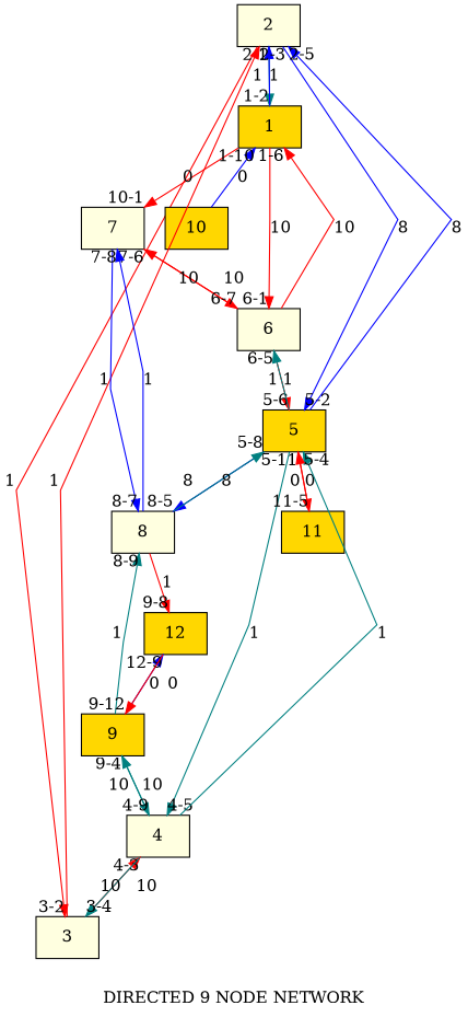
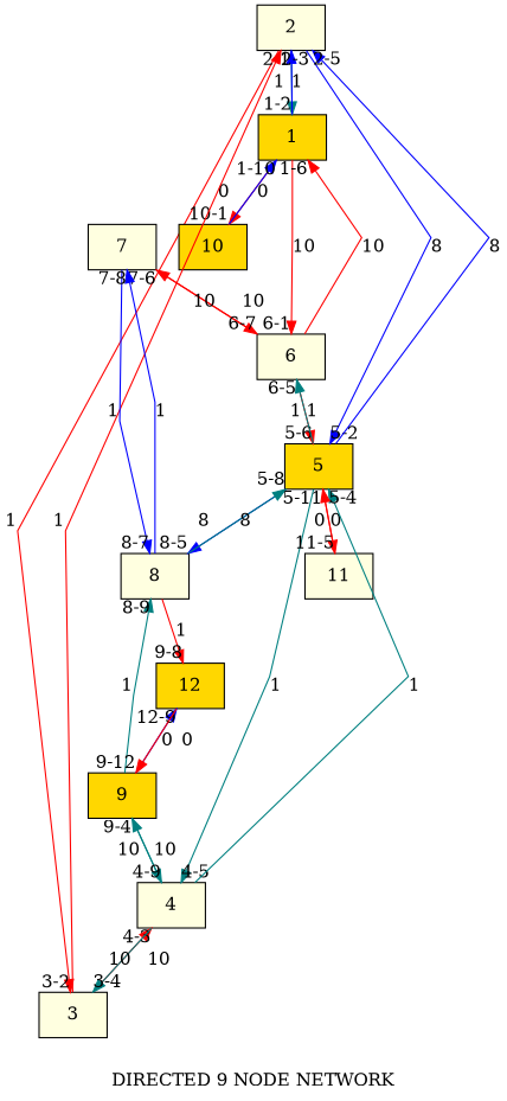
  digraph {
    label="DIRECTED 9 NODE NETWORK"
    splines=false
    node [fillcolor=lightyellow group=S shape=box style=filled]
    edge [alias=1 color=red latency=3]
    2
    1 [fillcolor=gold]
    6
    10 [fillcolor=gold group=V]
    3
    5 [fillcolor=gold]
    7
    4
    8
-   11 [fillcolor=gold group=V]
+   11 [group=V]
    9 [fillcolor=gold]
    12 [fillcolor=gold group=V]
    2 -> 1 [color=teal headlabel="1-2" label=1]
    2 -> 3 [headlabel="3-2" label=1]
    2 -> 5 [color=blue headlabel="5-2" label=8 latency=2]
    1 -> 2 [color=blue headlabel="2-1" label=1 latency=4]
    1 -> 6 [headlabel="6-1" label=10 latency=4]
-   1 -> 7 [headlabel="10-1" label=0 latency=0]
+   1 -> 10 [headlabel="10-1" label=0 latency=0]
    6 -> 1 [headlabel="1-6" label=10]
    6 -> 5 [headlabel="5-6" label=1]
    6 -> 7 [headlabel="7-6" label=10 latency=10]
    10 -> 1 [color=blue headlabel="1-10" label=0 latency=0]
    3 -> 2 [headlabel="2-3" label=1 latency=2]
    3 -> 4 [headlabel="4-3" label=10 latency=5]
    5 -> 2 [color=blue headlabel="2-5" label=8 latency=8]
    5 -> 6 [color=teal headlabel="6-5" label=1 latency=9]
    5 -> 4 [color=teal headlabel="4-5" label=1 latency=8]
    5 -> 8 [color=blue headlabel="8-5" label=8 latency=9]
    5 -> 11 [headlabel="11-5" label=0 latency=0]
    7 -> 6 [headlabel="6-7" label=10 latency=10]
    7 -> 8 [color=blue headlabel="8-7" label=1]
    4 -> 3 [color=teal headlabel="3-4" label=10 latency=5]
    4 -> 5 [color=teal headlabel="5-4" label=1 latency=6]
    4 -> 9 [color=teal headlabel="9-4" label=10 latency=6]
    8 -> 5 [color=teal headlabel="5-8" label=8]
    8 -> 7 [color=blue headlabel="7-8" label=1 latency=1]
    8 -> 12 [headlabel="9-8" label=1 latency=1]
    11 -> 5 [headlabel="5-11" label=0 latency=0]
    9 -> 4 [color=teal headlabel="4-9" label=10 latency=2]
    9 -> 8 [color=teal headlabel="8-9" label=1 latency=2]
    9 -> 12 [color=blue headlabel="12-9" label=0 latency=0]
    12 -> 9 [headlabel="9-12" label=0 latency=0]
  }
